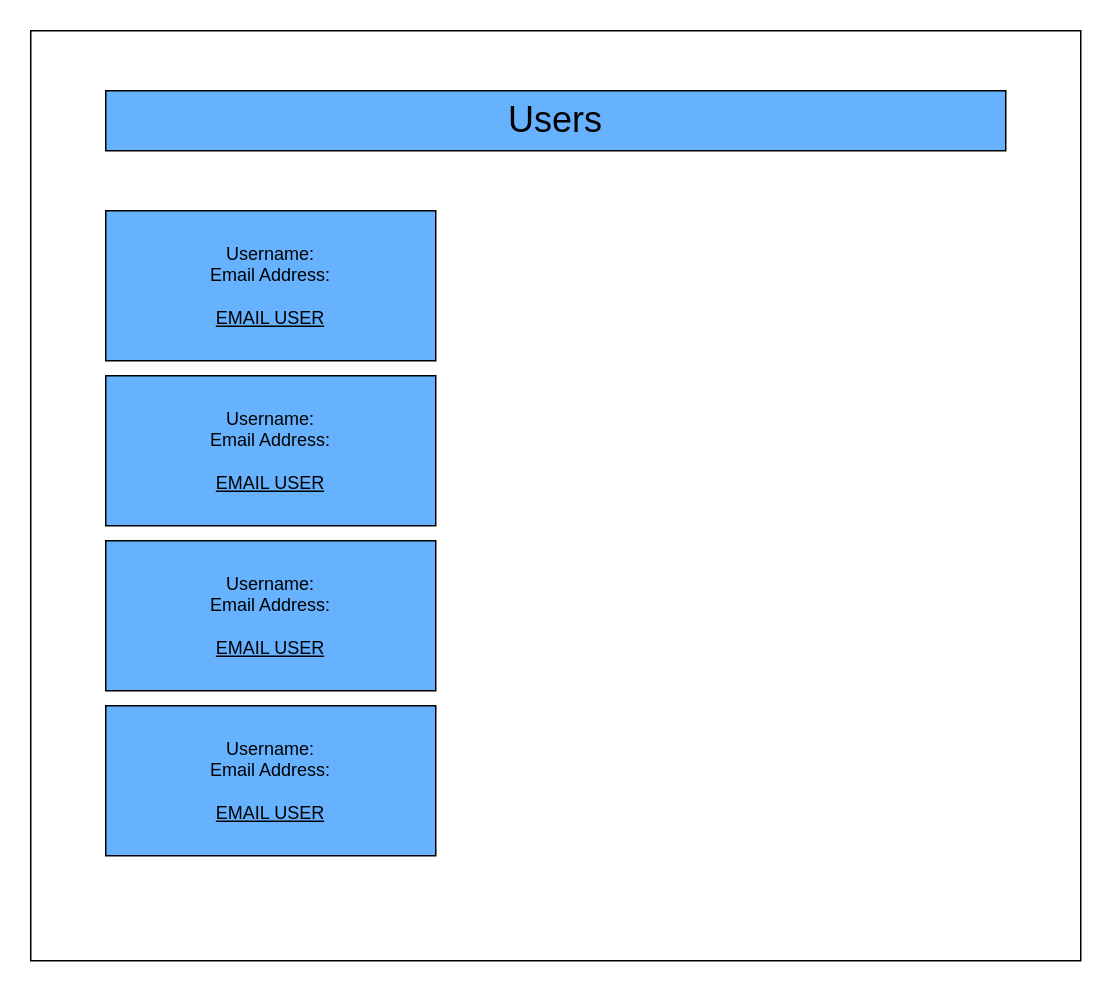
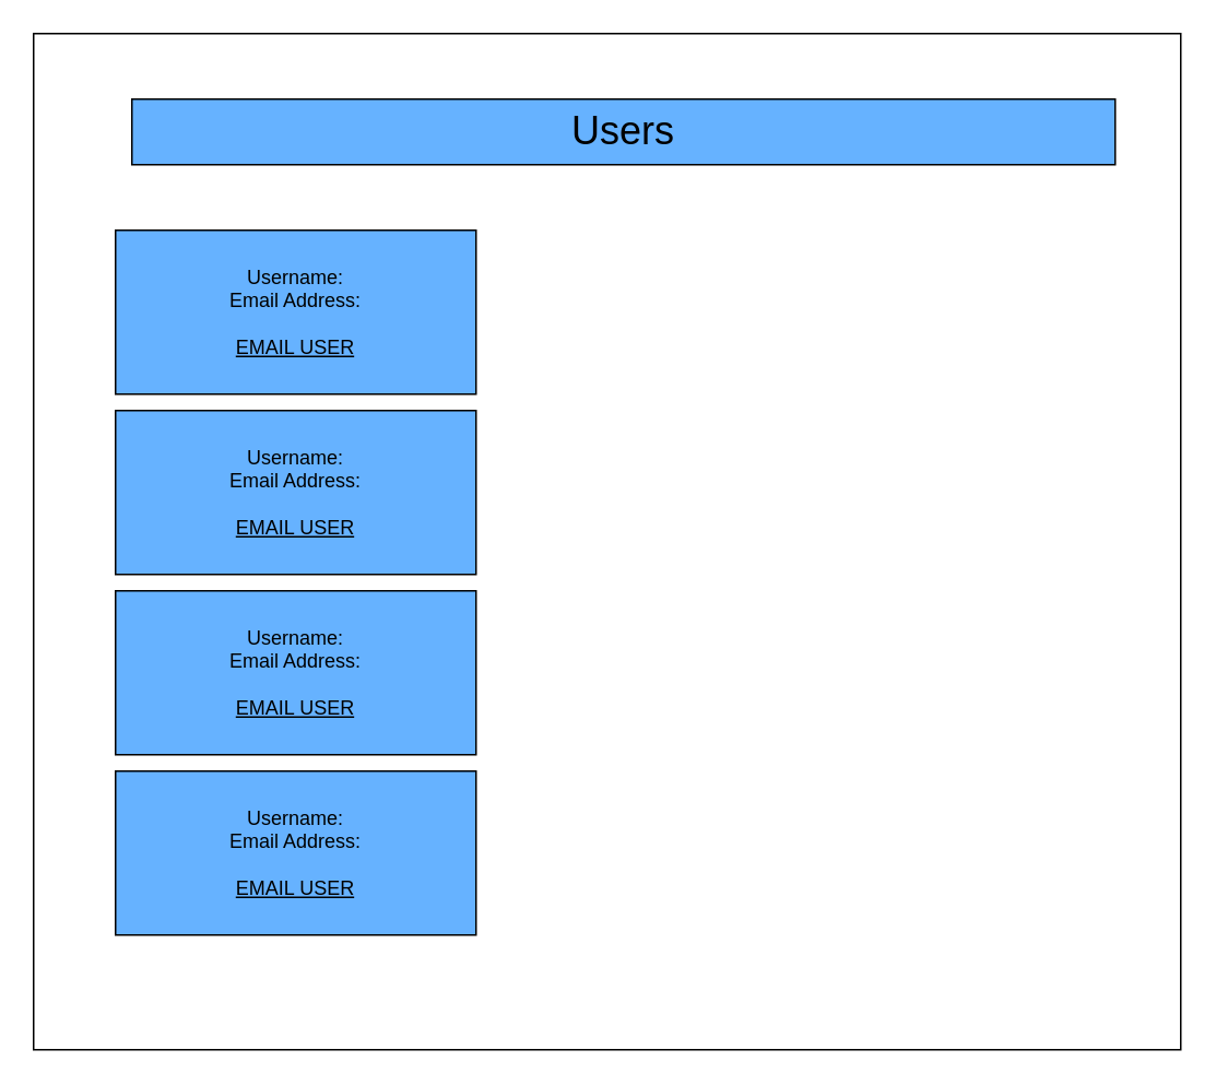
  <mxCell id="0" />
  <mxCell id="1" parent="0" />
  <mxCell id="2" value="" style="whiteSpace=wrap;html=1;" vertex="1" parent="1"><mxGeometry x="20" y="20" width="700" height="620" as="geometry" /></mxCell>
- <mxCell id="3" value="&lt;font style=&quot;font-size: 24px;&quot;&gt;Users&lt;/font&gt;" style="whiteSpace=wrap;html=1;fillColor=#66B2FF;" vertex="1" parent="1"><mxGeometry x="70" y="60" width="600" height="40" as="geometry" /></mxCell>
+ <mxCell id="3" value="&lt;font style=&quot;font-size: 24px;&quot;&gt;Users&lt;/font&gt;" style="whiteSpace=wrap;html=1;fillColor=#66B2FF;" vertex="1" parent="1"><mxGeometry x="80" y="60" width="600" height="40" as="geometry" /></mxCell>
  <mxCell id="4" value="&lt;font style=&quot;font-size: 12px;&quot;&gt;Username:&lt;br&gt;Email Address:&lt;br&gt;&lt;br&gt;&lt;u&gt;&lt;font color=&quot;#000000&quot;&gt;EMAIL USER&lt;/font&gt;&lt;/u&gt;&lt;br&gt;&lt;/font&gt;" style="whiteSpace=wrap;html=1;fillColor=#66B2FF;" vertex="1" parent="1"><mxGeometry x="70" y="140" width="220" height="100" as="geometry" /></mxCell>
  <mxCell id="5" value="&lt;font style=&quot;font-size: 12px;&quot;&gt;Username:&lt;br&gt;Email Address:&lt;br&gt;&lt;br&gt;&lt;u&gt;&lt;font color=&quot;#000000&quot;&gt;EMAIL USER&lt;/font&gt;&lt;/u&gt;&lt;br&gt;&lt;/font&gt;" style="whiteSpace=wrap;html=1;fillColor=#66B2FF;" vertex="1" parent="1"><mxGeometry x="70" y="250" width="220" height="100" as="geometry" /></mxCell>
  <mxCell id="6" value="&lt;font style=&quot;font-size: 12px;&quot;&gt;Username:&lt;br&gt;Email Address:&lt;br&gt;&lt;br&gt;&lt;u&gt;&lt;font color=&quot;#000000&quot;&gt;EMAIL USER&lt;/font&gt;&lt;/u&gt;&lt;br&gt;&lt;/font&gt;" style="whiteSpace=wrap;html=1;fillColor=#66B2FF;" vertex="1" parent="1"><mxGeometry x="70" y="360" width="220" height="100" as="geometry" /></mxCell>
  <mxCell id="7" value="&lt;font style=&quot;font-size: 12px;&quot;&gt;Username:&lt;br&gt;Email Address:&lt;br&gt;&lt;br&gt;&lt;u&gt;&lt;font color=&quot;#000000&quot;&gt;EMAIL USER&lt;/font&gt;&lt;/u&gt;&lt;br&gt;&lt;/font&gt;" style="whiteSpace=wrap;html=1;fillColor=#66B2FF;" vertex="1" parent="1"><mxGeometry x="70" y="470" width="220" height="100" as="geometry" /></mxCell>
